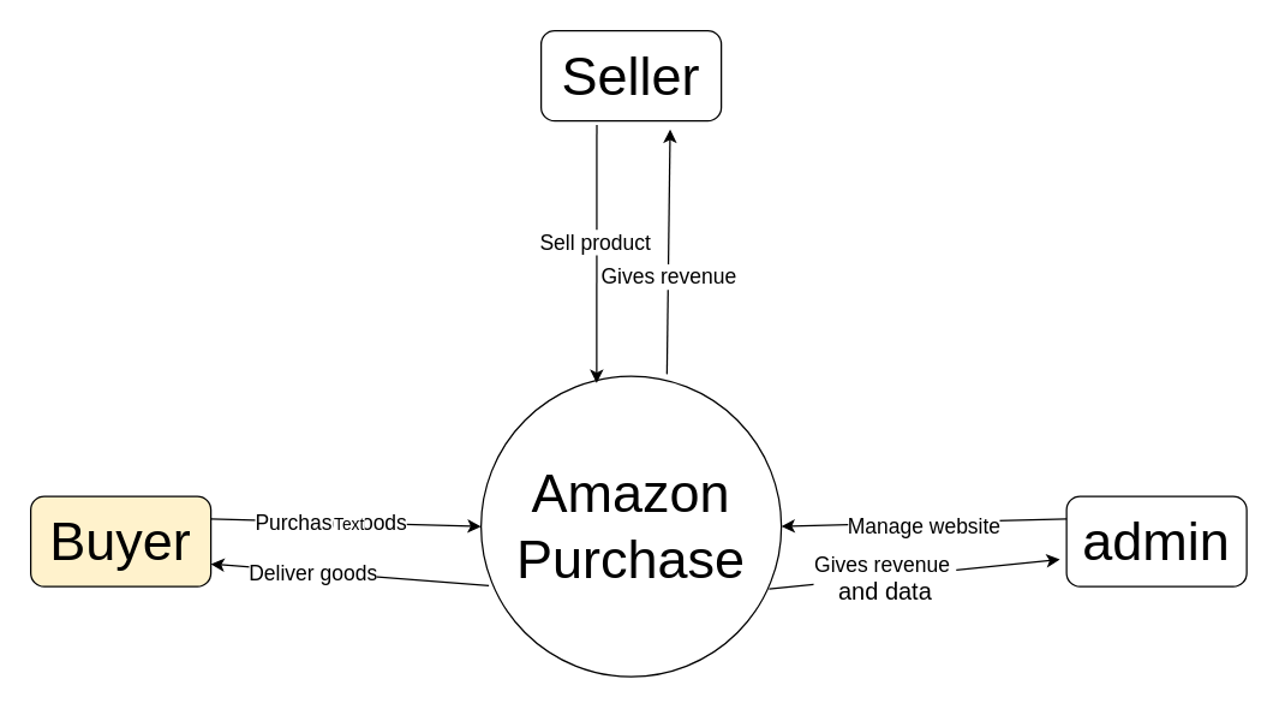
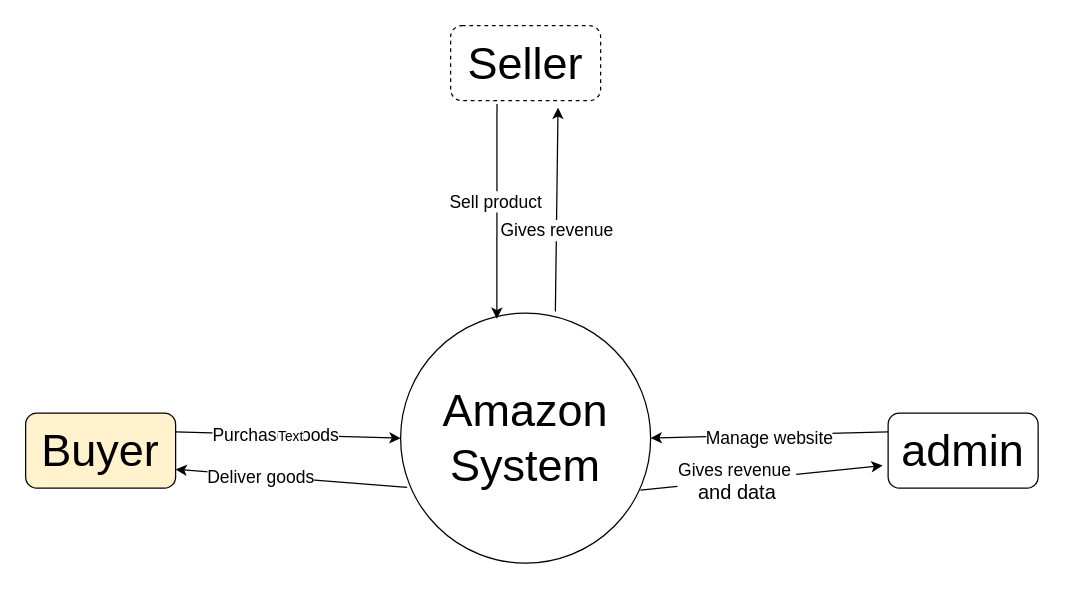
  <mxCell id="0" />
  <mxCell id="1" parent="0" />
- <mxCell id="2" value="&lt;font style=&quot;font-size: 36px;&quot;&gt;Amazon Purchase&lt;/font&gt;" style="ellipse;whiteSpace=wrap;html=1;aspect=fixed;" vertex="1" parent="1"><mxGeometry x="320" y="250" width="200" height="200" as="geometry" /></mxCell>
+ <mxCell id="2" value="&lt;font style=&quot;font-size: 36px;&quot;&gt;Amazon System&lt;/font&gt;" style="ellipse;whiteSpace=wrap;html=1;aspect=fixed;" vertex="1" parent="1"><mxGeometry x="320" y="250" width="200" height="200" as="geometry" /></mxCell>
  <mxCell id="3" value="&lt;font style=&quot;font-size: 36px;&quot;&gt;Buyer&lt;/font&gt;" style="rounded=1;whiteSpace=wrap;html=1;fillColor=#fff2cc;" vertex="1" parent="1"><mxGeometry x="20" y="330" width="120" height="60" as="geometry" /></mxCell>
- <mxCell id="4" value="&lt;font style=&quot;font-size: 36px;&quot;&gt;Seller&lt;/font&gt;" style="rounded=1;whiteSpace=wrap;html=1;" vertex="1" parent="1"><mxGeometry x="360" y="20" width="120" height="60" as="geometry" /></mxCell>
+ <mxCell id="4" value="&lt;font style=&quot;font-size: 36px;&quot;&gt;Seller&lt;/font&gt;" style="rounded=1;whiteSpace=wrap;html=1;dashed=1;" vertex="1" parent="1"><mxGeometry x="360" y="20" width="120" height="60" as="geometry" /></mxCell>
  <mxCell id="5" value="&lt;font style=&quot;font-size: 36px;&quot;&gt;admin&lt;/font&gt;" style="rounded=1;whiteSpace=wrap;html=1;" vertex="1" parent="1"><mxGeometry x="710" y="330" width="120" height="60" as="geometry" /></mxCell>
  <mxCell id="6" value="" style="endArrow=classic;html=1;rounded=0;entryX=0;entryY=0.5;entryDx=0;entryDy=0;exitX=1;exitY=0.25;exitDx=0;exitDy=0;" edge="1" parent="1" source="3" target="2"><mxGeometry width="50" height="50" relative="1" as="geometry"><mxPoint x="90" y="330" as="sourcePoint" /><mxPoint x="140" y="280" as="targetPoint" /></mxGeometry></mxCell>
  <mxCell id="7" value="&lt;font style=&quot;font-size: 14px;&quot;&gt;Purchase goods&lt;/font&gt;" style="edgeLabel;html=1;align=center;verticalAlign=middle;resizable=0;points=[];" vertex="1" connectable="0" parent="6"><mxGeometry x="-0.113" relative="1" as="geometry"><mxPoint as="offset" /></mxGeometry></mxCell>
  <mxCell id="8" value="Text" style="edgeLabel;html=1;align=center;verticalAlign=middle;resizable=0;points=[];" vertex="1" connectable="0" parent="6"><mxGeometry x="0.035" y="-1" relative="1" as="geometry"><mxPoint x="-1" as="offset" /></mxGeometry></mxCell>
  <mxCell id="9" value="" style="endArrow=classic;html=1;rounded=0;exitX=0.026;exitY=0.697;exitDx=0;exitDy=0;exitPerimeter=0;entryX=1;entryY=0.75;entryDx=0;entryDy=0;" edge="1" parent="1" source="2" target="3"><mxGeometry width="50" height="50" relative="1" as="geometry"><mxPoint x="170" y="460" as="sourcePoint" /><mxPoint x="220" y="410" as="targetPoint" /></mxGeometry></mxCell>
  <mxCell id="10" value="&lt;font style=&quot;font-size: 14px;&quot;&gt;Deliver goods&lt;/font&gt;" style="edgeLabel;html=1;align=center;verticalAlign=middle;resizable=0;points=[];" vertex="1" connectable="0" parent="9"><mxGeometry x="0.273" relative="1" as="geometry"><mxPoint as="offset" /></mxGeometry></mxCell>
  <mxCell id="11" value="" style="endArrow=classic;html=1;rounded=0;exitX=0.309;exitY=1.045;exitDx=0;exitDy=0;exitPerimeter=0;entryX=0.385;entryY=0.023;entryDx=0;entryDy=0;entryPerimeter=0;" edge="1" parent="1" source="4" target="2"><mxGeometry width="50" height="50" relative="1" as="geometry"><mxPoint x="430" y="190" as="sourcePoint" /><mxPoint x="480" y="140" as="targetPoint" /></mxGeometry></mxCell>
  <mxCell id="12" value="&lt;font style=&quot;font-size: 14px;&quot;&gt;Sell product&lt;/font&gt;" style="edgeLabel;html=1;align=center;verticalAlign=middle;resizable=0;points=[];" vertex="1" connectable="0" parent="11"><mxGeometry x="-0.095" y="-2" relative="1" as="geometry"><mxPoint as="offset" /></mxGeometry></mxCell>
  <mxCell id="13" value="" style="endArrow=classic;html=1;rounded=0;exitX=0.619;exitY=-0.007;exitDx=0;exitDy=0;exitPerimeter=0;entryX=0.716;entryY=1.094;entryDx=0;entryDy=0;entryPerimeter=0;" edge="1" parent="1" source="2" target="4"><mxGeometry width="50" height="50" relative="1" as="geometry"><mxPoint x="430" y="220" as="sourcePoint" /><mxPoint x="480" y="170" as="targetPoint" /></mxGeometry></mxCell>
  <mxCell id="14" value="&lt;font style=&quot;font-size: 14px;&quot;&gt;Gives revenue&lt;/font&gt;" style="edgeLabel;html=1;align=center;verticalAlign=middle;resizable=0;points=[];" vertex="1" connectable="0" parent="13"><mxGeometry x="-0.2" relative="1" as="geometry"><mxPoint as="offset" /></mxGeometry></mxCell>
  <mxCell id="15" value="" style="endArrow=classic;html=1;rounded=0;exitX=0;exitY=0.25;exitDx=0;exitDy=0;entryX=1;entryY=0.5;entryDx=0;entryDy=0;" edge="1" parent="1" source="5" target="2"><mxGeometry width="50" height="50" relative="1" as="geometry"><mxPoint x="540" y="400" as="sourcePoint" /><mxPoint x="590" y="350" as="targetPoint" /></mxGeometry></mxCell>
  <mxCell id="16" value="&lt;font style=&quot;font-size: 14px;&quot;&gt;Manage website&lt;/font&gt;" style="edgeLabel;html=1;align=center;verticalAlign=middle;resizable=0;points=[];" vertex="1" connectable="0" parent="15"><mxGeometry x="0.012" y="2" relative="1" as="geometry"><mxPoint as="offset" /></mxGeometry></mxCell>
  <mxCell id="17" value="" style="endArrow=classic;html=1;rounded=0;exitX=0.959;exitY=0.708;exitDx=0;exitDy=0;exitPerimeter=0;entryX=-0.037;entryY=0.699;entryDx=0;entryDy=0;entryPerimeter=0;" edge="1" parent="1" source="2" target="5"><mxGeometry width="50" height="50" relative="1" as="geometry"><mxPoint x="540" y="430" as="sourcePoint" /><mxPoint x="590" y="380" as="targetPoint" /></mxGeometry></mxCell>
  <mxCell id="18" value="&lt;font style=&quot;font-size: 14px;&quot;&gt;Gives revenue&amp;nbsp;&lt;/font&gt;&lt;div&gt;&lt;font size=&quot;3&quot;&gt;and data&lt;/font&gt;&lt;/div&gt;" style="edgeLabel;html=1;align=center;verticalAlign=middle;resizable=0;points=[];" vertex="1" connectable="0" parent="17"><mxGeometry x="-0.21" y="-1" relative="1" as="geometry"><mxPoint as="offset" /></mxGeometry></mxCell>
